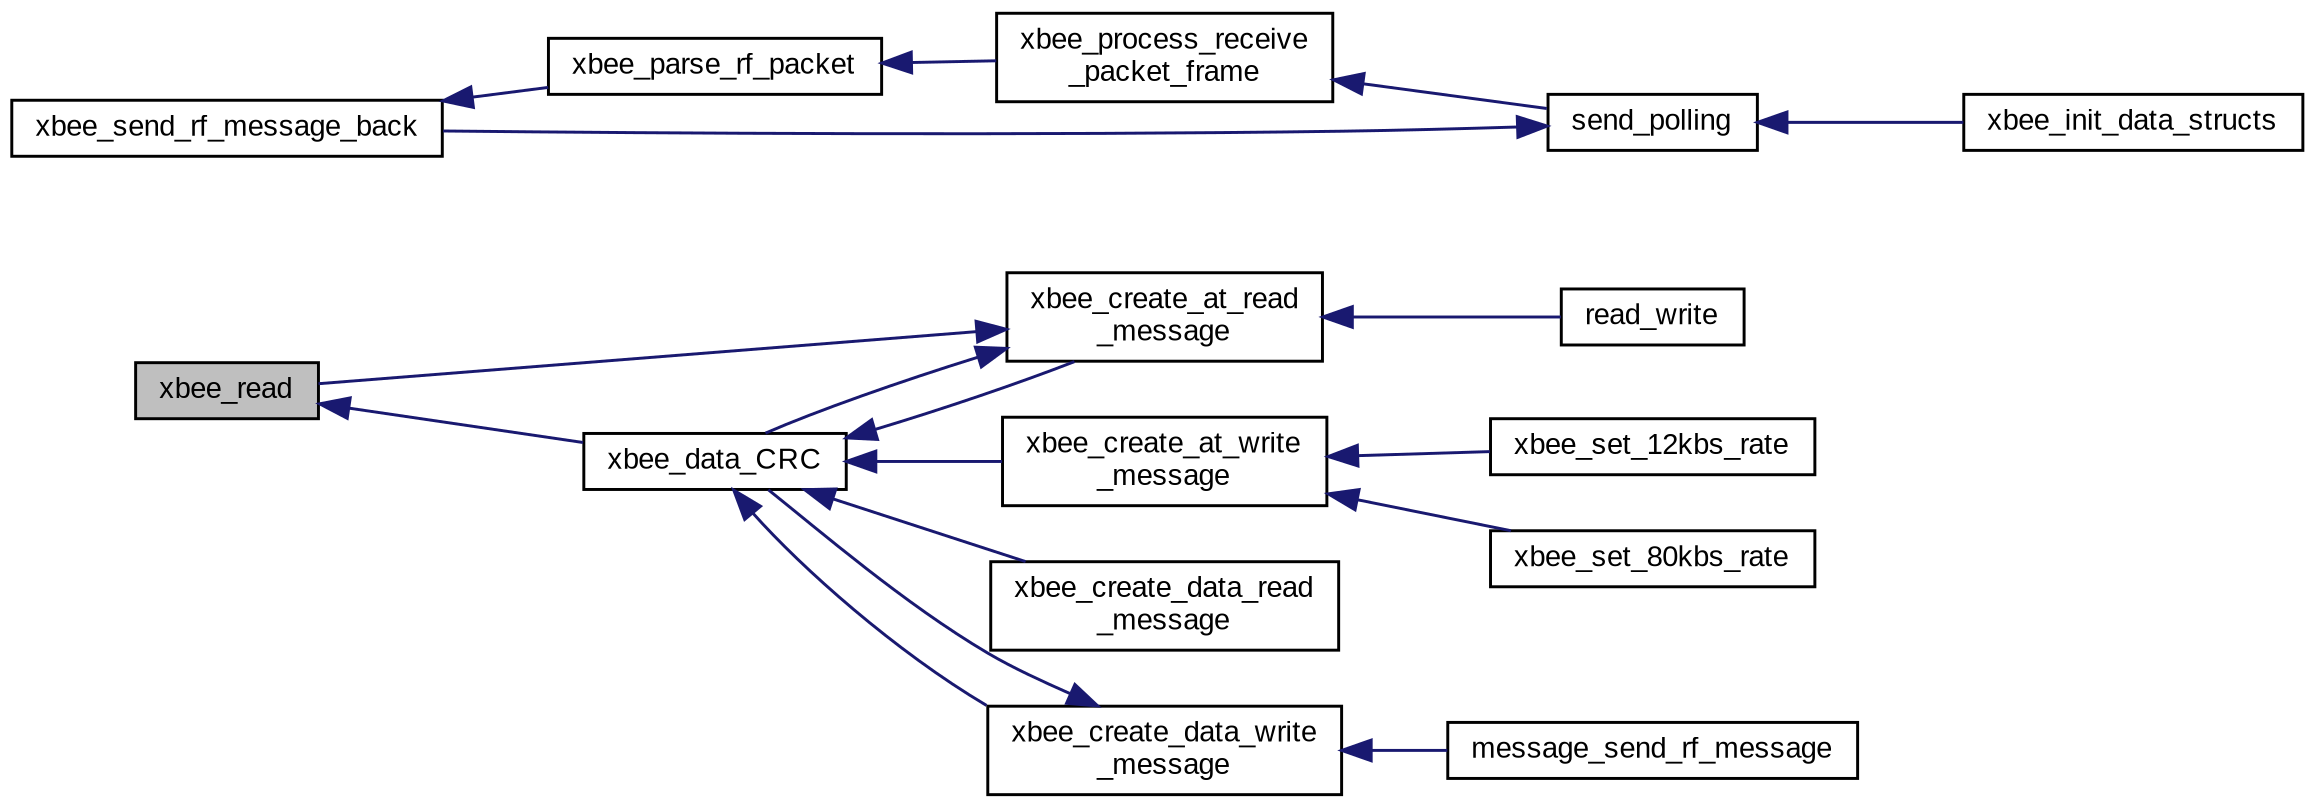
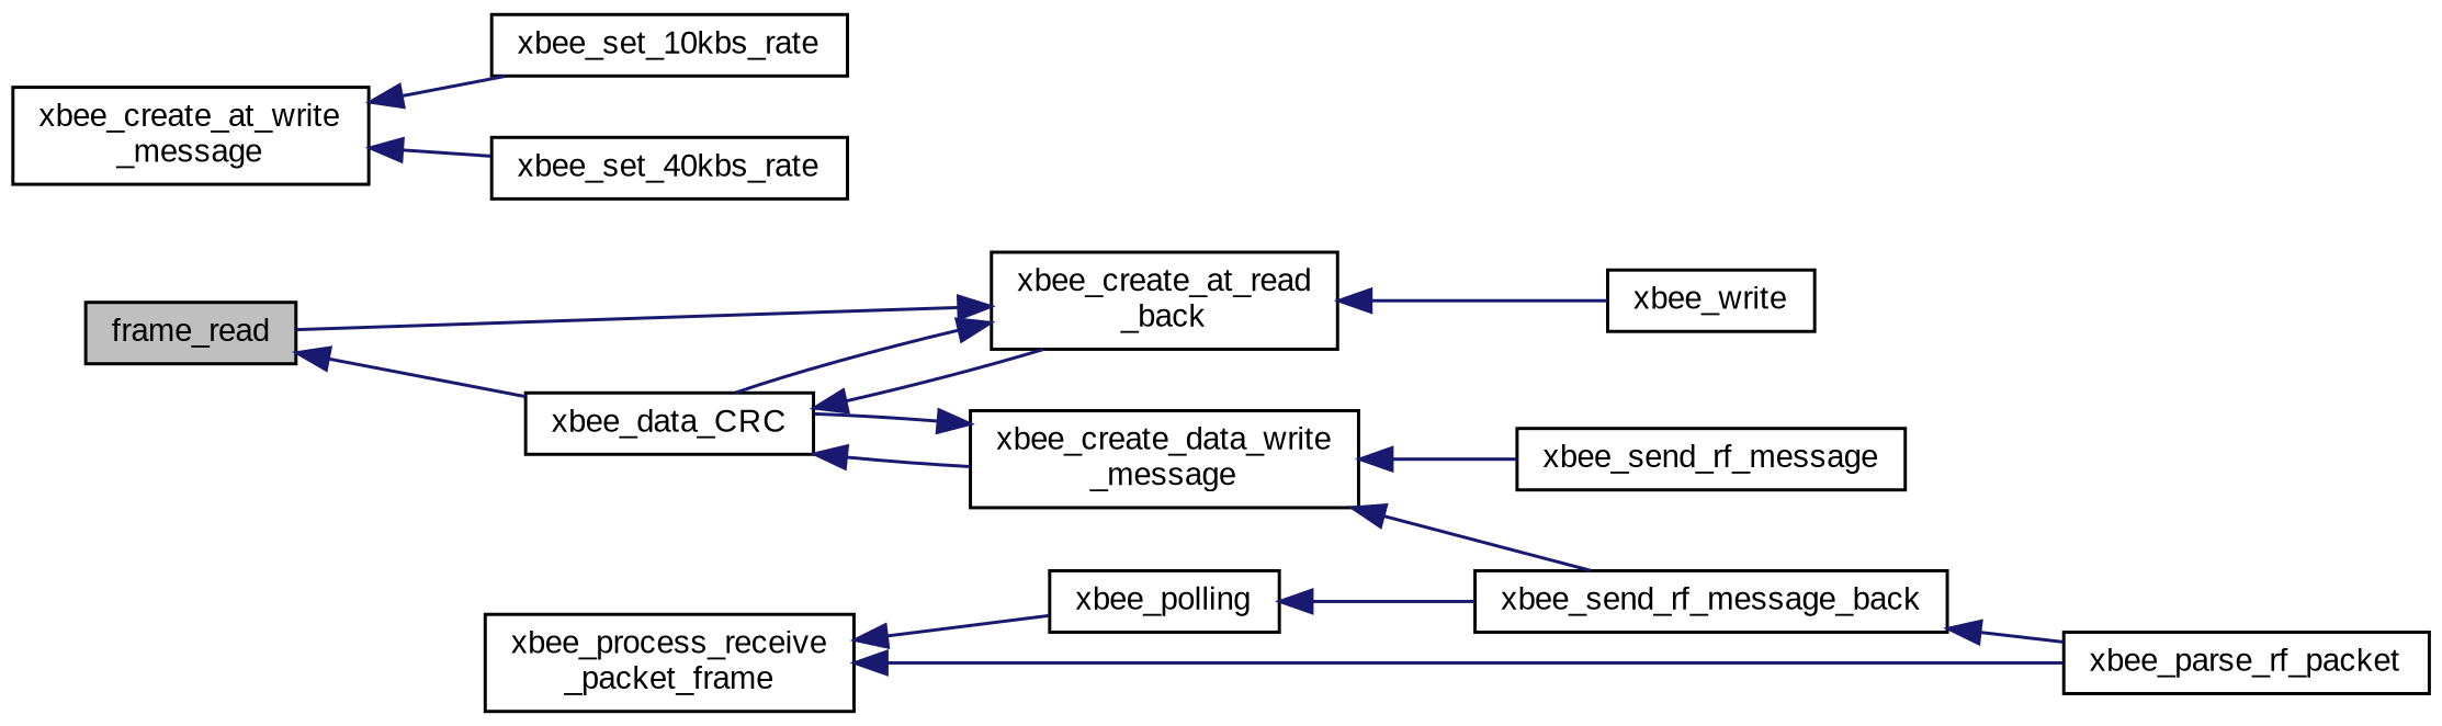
  digraph {
    fontname="Liberation Sans"
    rankdir=LR
    node [color=black fillcolor=white fontname="Liberation Sans" fontsize=10 shape=record style=filled]
    edge [color=midnightblue dir=back fontname="Liberation Sans" fontsize=10 labelfontname=Helvetica labelfontsize=10 style=solid]
-   n1 [fillcolor=grey75 fontcolor=black height=0.2 label=xbee_read width=0.4]
+   n1 [fillcolor=grey75 fontcolor=black height=0.2 label=frame_read width=0.4]
    n2 [height=0.2 label=xbee_data_CRC width=0.4]
-   n3 [height=0.2 label="xbee_create_at_read\l_message" width=0.4]
+   n3 [height=0.2 label="xbee_create_at_read\l_back" width=0.4]
    n4 [height=0.2 label="xbee_create_at_write\l_message" width=0.4]
-   n5 [height=0.2 label="xbee_create_data_read\l_message" width=0.4]
    n6 [height=0.2 label="xbee_create_data_write\l_message" width=0.4]
-   n7 [height=0.2 label=read_write width=0.4]
-   n8 [height=0.2 label=xbee_set_12kbs_rate width=0.4]
-   n9 [height=0.2 label=xbee_set_80kbs_rate width=0.4]
-   n10 [height=0.2 label=message_send_rf_message width=0.4]
+   n7 [height=0.2 label=xbee_write width=0.4]
+   n8 [height=0.2 label=xbee_set_10kbs_rate width=0.4]
+   n9 [height=0.2 label=xbee_set_40kbs_rate width=0.4]
+   n10 [height=0.2 label=xbee_send_rf_message width=0.4]
    n11 [height=0.2 label=xbee_send_rf_message_back width=0.4]
    n12 [height=0.2 label=xbee_parse_rf_packet width=0.4]
    n13 [height=0.2 label="xbee_process_receive\l_packet_frame" width=0.4]
-   n14 [height=0.2 label=send_polling width=0.4]
-   n15 [height=0.2 label=xbee_init_data_structs width=0.4]
+   n14 [height=0.2 label=xbee_polling width=0.4]
    n1 -> n2
    n2 -> n3
-   n2 -> n4
-   n2 -> n5
    n2 -> n6
    n3 -> n1
    n3 -> n2
    n3 -> n7
    n4 -> n8
    n4 -> n9
    n6 -> n2
    n6 -> n10
+   n6 -> n11
    n11 -> n12
-   n12 -> n13
+   n13 -> n12
    n13 -> n14
    n14 -> n11
-   n14 -> n15
  }
